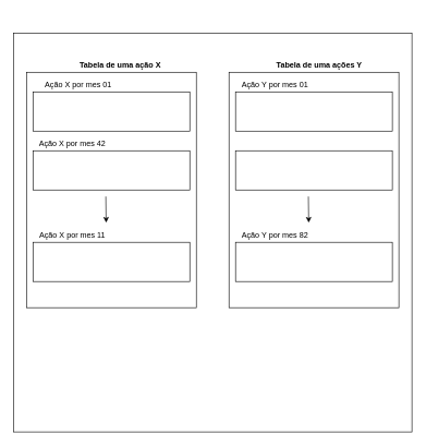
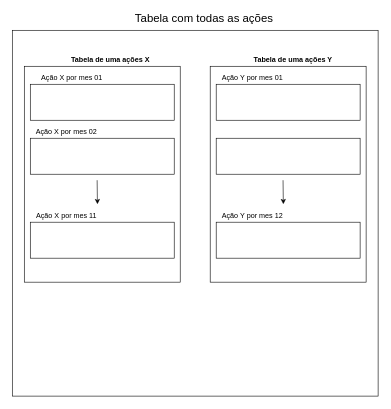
  <mxCell id="0" />
  <mxCell id="1" parent="0" />
  <mxCell id="2" value="" style="whiteSpace=wrap;html=1;aspect=fixed;" vertex="1" parent="1"><mxGeometry x="20" y="50" width="610" height="610" as="geometry" /></mxCell>
+ <mxCell id="3" value="&lt;font style=&quot;font-size: 19px&quot;&gt;Tabela com todas as ações&lt;/font&gt;" style="text;html=1;strokeColor=none;fillColor=none;align=center;verticalAlign=middle;whiteSpace=wrap;rounded=0;" vertex="1" parent="1"><mxGeometry x="200" y="20" width="280" height="20" as="geometry" /></mxCell>
  <mxCell id="4" value="" style="rounded=0;whiteSpace=wrap;html=1;" vertex="1" parent="1"><mxGeometry x="40" y="110" width="260" height="360" as="geometry" /></mxCell>
- <mxCell id="5" value="&lt;b&gt;Tabela de uma ação X&amp;nbsp;&lt;/b&gt;" style="text;html=1;strokeColor=none;fillColor=none;align=center;verticalAlign=middle;whiteSpace=wrap;rounded=0;" vertex="1" parent="1"><mxGeometry x="101" y="90" width="169" height="20" as="geometry" /></mxCell>
+ <mxCell id="5" value="&lt;b&gt;Tabela de uma ações X&amp;nbsp;&lt;/b&gt;" style="text;html=1;strokeColor=none;fillColor=none;align=center;verticalAlign=middle;whiteSpace=wrap;rounded=0;" vertex="1" parent="1"><mxGeometry x="101" y="90" width="169" height="20" as="geometry" /></mxCell>
  <mxCell id="6" value="" style="rounded=0;whiteSpace=wrap;html=1;" vertex="1" parent="1"><mxGeometry x="50" y="140" width="240" height="60" as="geometry" /></mxCell>
  <mxCell id="7" value="Ação X por mes 01" style="text;html=1;strokeColor=none;fillColor=none;align=center;verticalAlign=middle;whiteSpace=wrap;rounded=0;" vertex="1" parent="1"><mxGeometry x="58" y="120" width="123" height="20" as="geometry" /></mxCell>
  <mxCell id="8" value="" style="rounded=0;whiteSpace=wrap;html=1;" vertex="1" parent="1"><mxGeometry x="50" y="230" width="240" height="60" as="geometry" /></mxCell>
- <mxCell id="9" value="Ação X por mes 42" style="text;html=1;strokeColor=none;fillColor=none;align=center;verticalAlign=middle;whiteSpace=wrap;rounded=0;" vertex="1" parent="1"><mxGeometry x="57.5" y="210" width="105" height="20" as="geometry" /></mxCell>
+ <mxCell id="9" value="Ação X por mes 02" style="text;html=1;strokeColor=none;fillColor=none;align=center;verticalAlign=middle;whiteSpace=wrap;rounded=0;" vertex="1" parent="1"><mxGeometry x="57.5" y="210" width="105" height="20" as="geometry" /></mxCell>
  <mxCell id="10" value="" style="endArrow=classic;html=1;" edge="1" parent="1"><mxGeometry width="50" height="50" relative="1" as="geometry"><mxPoint x="161.5" y="300" as="sourcePoint" /><mxPoint x="162" y="340" as="targetPoint" /></mxGeometry></mxCell>
  <mxCell id="11" value="" style="rounded=0;whiteSpace=wrap;html=1;" vertex="1" parent="1"><mxGeometry x="50" y="370" width="240" height="60" as="geometry" /></mxCell>
  <mxCell id="12" value="Ação X por mes 11" style="text;html=1;strokeColor=none;fillColor=none;align=center;verticalAlign=middle;whiteSpace=wrap;rounded=0;" vertex="1" parent="1"><mxGeometry x="57.5" y="350" width="105" height="20" as="geometry" /></mxCell>
  <mxCell id="13" value="" style="rounded=0;whiteSpace=wrap;html=1;" vertex="1" parent="1"><mxGeometry x="350" y="110" width="260" height="360" as="geometry" /></mxCell>
  <mxCell id="14" value="&lt;b&gt;Tabela de uma ações Y&amp;nbsp;&lt;/b&gt;" style="text;html=1;strokeColor=none;fillColor=none;align=center;verticalAlign=middle;whiteSpace=wrap;rounded=0;" vertex="1" parent="1"><mxGeometry x="410" y="90" width="160" height="20" as="geometry" /></mxCell>
  <mxCell id="15" value="" style="rounded=0;whiteSpace=wrap;html=1;" vertex="1" parent="1"><mxGeometry x="360" y="140" width="240" height="60" as="geometry" /></mxCell>
  <mxCell id="16" value="Ação Y por mes 01" style="text;html=1;strokeColor=none;fillColor=none;align=center;verticalAlign=middle;whiteSpace=wrap;rounded=0;" vertex="1" parent="1"><mxGeometry x="367.5" y="120" width="105" height="20" as="geometry" /></mxCell>
  <mxCell id="17" value="" style="rounded=0;whiteSpace=wrap;html=1;" vertex="1" parent="1"><mxGeometry x="360" y="230" width="240" height="60" as="geometry" /></mxCell>
  <mxCell id="18" value="" style="endArrow=classic;html=1;" edge="1" parent="1"><mxGeometry width="50" height="50" relative="1" as="geometry"><mxPoint x="471.5" y="300" as="sourcePoint" /><mxPoint x="472" y="340" as="targetPoint" /></mxGeometry></mxCell>
  <mxCell id="19" value="" style="rounded=0;whiteSpace=wrap;html=1;" vertex="1" parent="1"><mxGeometry x="360" y="370" width="240" height="60" as="geometry" /></mxCell>
- <mxCell id="20" value="Ação Y por mes 82" style="text;html=1;strokeColor=none;fillColor=none;align=center;verticalAlign=middle;whiteSpace=wrap;rounded=0;" vertex="1" parent="1"><mxGeometry x="367.5" y="350" width="105" height="20" as="geometry" /></mxCell>
+ <mxCell id="20" value="Ação Y por mes 12" style="text;html=1;strokeColor=none;fillColor=none;align=center;verticalAlign=middle;whiteSpace=wrap;rounded=0;" vertex="1" parent="1"><mxGeometry x="367.5" y="350" width="105" height="20" as="geometry" /></mxCell>
